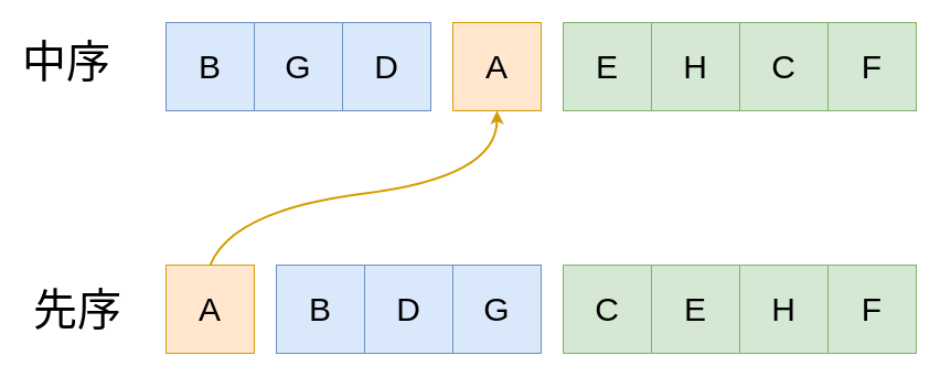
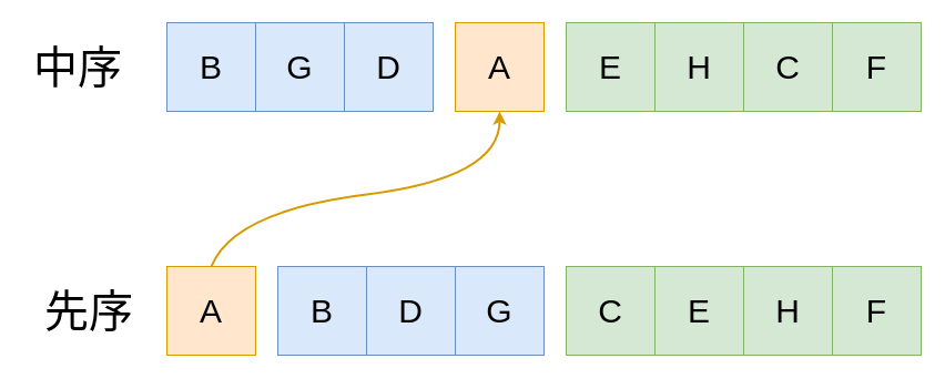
  <mxCell id="0" />
  <mxCell id="1" parent="0" />
  <mxCell id="2" value="B" style="whiteSpace=wrap;html=1;aspect=fixed;fontSize=30;fillColor=#dae8fc;strokeColor=#6c8ebf;" vertex="1" parent="1"><mxGeometry x="150" y="20" width="80" height="80" as="geometry" /></mxCell>
  <mxCell id="3" value="G" style="whiteSpace=wrap;html=1;aspect=fixed;fontSize=30;fillColor=#dae8fc;strokeColor=#6c8ebf;" vertex="1" parent="1"><mxGeometry x="230" y="20" width="80" height="80" as="geometry" /></mxCell>
  <mxCell id="4" value="D" style="whiteSpace=wrap;html=1;aspect=fixed;fontSize=30;fillColor=#dae8fc;strokeColor=#6c8ebf;" vertex="1" parent="1"><mxGeometry x="310" y="20" width="80" height="80" as="geometry" /></mxCell>
  <mxCell id="5" value="A" style="whiteSpace=wrap;html=1;aspect=fixed;fontSize=30;fillColor=#ffe6cc;strokeColor=#d79b00;" vertex="1" parent="1"><mxGeometry x="410" y="20" width="80" height="80" as="geometry" /></mxCell>
  <mxCell id="6" value="E" style="whiteSpace=wrap;html=1;aspect=fixed;fontSize=30;fillColor=#d5e8d4;strokeColor=#82b366;" vertex="1" parent="1"><mxGeometry x="510" y="20" width="80" height="80" as="geometry" /></mxCell>
  <mxCell id="7" value="H" style="whiteSpace=wrap;html=1;aspect=fixed;fontSize=30;fillColor=#d5e8d4;strokeColor=#82b366;" vertex="1" parent="1"><mxGeometry x="590" y="20" width="80" height="80" as="geometry" /></mxCell>
  <mxCell id="8" value="C" style="whiteSpace=wrap;html=1;aspect=fixed;fontSize=30;fillColor=#d5e8d4;strokeColor=#82b366;" vertex="1" parent="1"><mxGeometry x="670" y="20" width="80" height="80" as="geometry" /></mxCell>
  <mxCell id="9" value="F" style="whiteSpace=wrap;html=1;aspect=fixed;fontSize=30;fillColor=#d5e8d4;strokeColor=#82b366;" vertex="1" parent="1"><mxGeometry x="750" y="20" width="80" height="80" as="geometry" /></mxCell>
  <mxCell id="10" value="A" style="whiteSpace=wrap;html=1;aspect=fixed;fontSize=30;fillColor=#ffe6cc;strokeColor=#d79b00;" vertex="1" parent="1"><mxGeometry x="150" y="240" width="80" height="80" as="geometry" /></mxCell>
  <mxCell id="11" value="B" style="whiteSpace=wrap;html=1;aspect=fixed;fontSize=30;fillColor=#dae8fc;strokeColor=#6c8ebf;" vertex="1" parent="1"><mxGeometry x="250" y="240" width="80" height="80" as="geometry" /></mxCell>
  <mxCell id="12" value="D" style="whiteSpace=wrap;html=1;aspect=fixed;fontSize=30;fillColor=#dae8fc;strokeColor=#6c8ebf;" vertex="1" parent="1"><mxGeometry x="330" y="240" width="80" height="80" as="geometry" /></mxCell>
  <mxCell id="13" value="G" style="whiteSpace=wrap;html=1;aspect=fixed;fontSize=30;fillColor=#dae8fc;strokeColor=#6c8ebf;" vertex="1" parent="1"><mxGeometry x="410" y="240" width="80" height="80" as="geometry" /></mxCell>
  <mxCell id="14" value="C" style="whiteSpace=wrap;html=1;aspect=fixed;fontSize=30;fillColor=#d5e8d4;strokeColor=#82b366;" vertex="1" parent="1"><mxGeometry x="510" y="240" width="80" height="80" as="geometry" /></mxCell>
  <mxCell id="15" value="E" style="whiteSpace=wrap;html=1;aspect=fixed;fontSize=30;fillColor=#d5e8d4;strokeColor=#82b366;" vertex="1" parent="1"><mxGeometry x="590" y="240" width="80" height="80" as="geometry" /></mxCell>
  <mxCell id="16" value="H" style="whiteSpace=wrap;html=1;aspect=fixed;fontSize=30;fillColor=#d5e8d4;strokeColor=#82b366;" vertex="1" parent="1"><mxGeometry x="670" y="240" width="80" height="80" as="geometry" /></mxCell>
  <mxCell id="17" value="F" style="whiteSpace=wrap;html=1;aspect=fixed;fontSize=30;fillColor=#d5e8d4;strokeColor=#82b366;" vertex="1" parent="1"><mxGeometry x="750" y="240" width="80" height="80" as="geometry" /></mxCell>
- <mxCell id="18" value="中序" style="text;html=1;strokeColor=none;fillColor=none;align=center;verticalAlign=middle;whiteSpace=wrap;rounded=0;fontSize=40;" vertex="1" parent="1"><mxGeometry x="10" y="25" width="100" height="60" as="geometry" /></mxCell>
- <mxCell id="19" value="先序" style="text;html=1;strokeColor=none;fillColor=none;align=center;verticalAlign=middle;whiteSpace=wrap;rounded=0;fontSize=40;" vertex="1" parent="1"><mxGeometry x="20" y="250" width="100" height="60" as="geometry" /></mxCell>
+ <mxCell id="18" value="中序" style="text;html=1;strokeColor=none;fillColor=none;align=center;verticalAlign=middle;whiteSpace=wrap;rounded=0;fontSize=40;" vertex="1" parent="1"><mxGeometry x="20" y="30" width="100" height="60" as="geometry" /></mxCell>
+ <mxCell id="19" value="先序" style="text;html=1;strokeColor=none;fillColor=none;align=center;verticalAlign=middle;whiteSpace=wrap;rounded=0;fontSize=40;" vertex="1" parent="1"><mxGeometry x="30" y="250" width="100" height="60" as="geometry" /></mxCell>
  <mxCell id="20" value="" style="endArrow=classic;html=1;fontSize=30;exitX=0.5;exitY=0;exitDx=0;exitDy=0;entryX=0.5;entryY=1;entryDx=0;entryDy=0;curved=1;strokeWidth=2;fillColor=#ffe6cc;strokeColor=#d79b00;" edge="1" parent="1" source="10" target="5"><mxGeometry width="50" height="50" relative="1" as="geometry"><mxPoint x="20" y="390" as="sourcePoint" /><mxPoint x="450" y="100" as="targetPoint" /><Array as="points"><mxPoint x="210" y="190" /><mxPoint x="450" y="160" /></Array></mxGeometry></mxCell>
